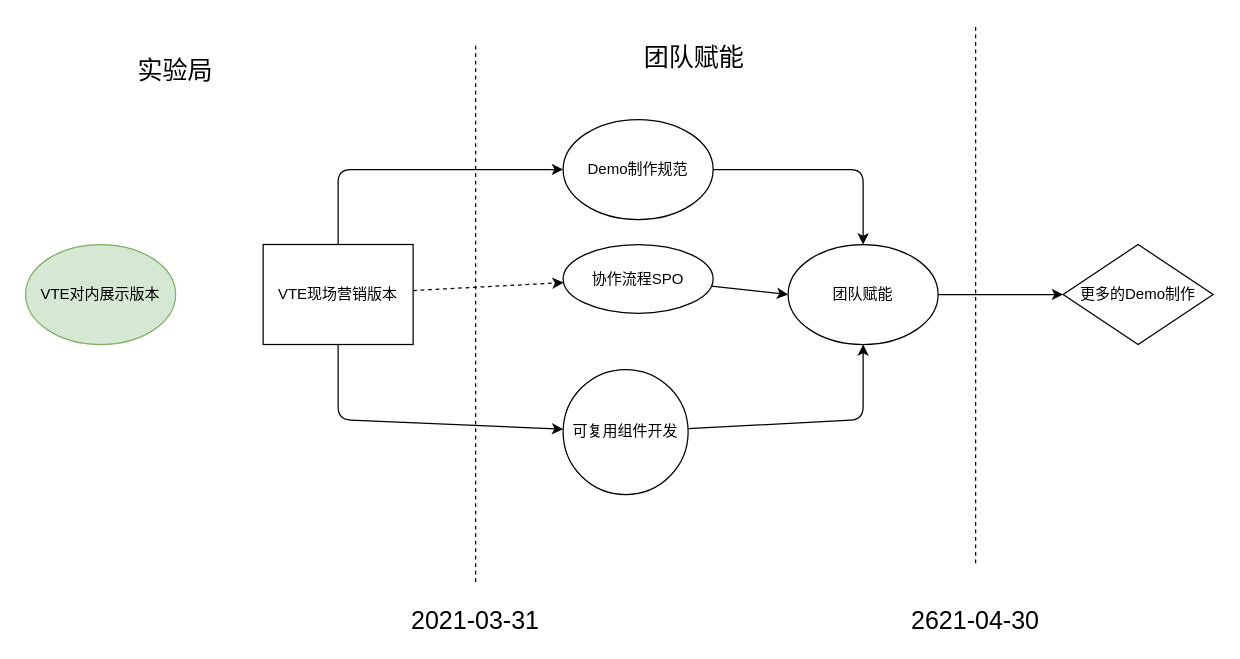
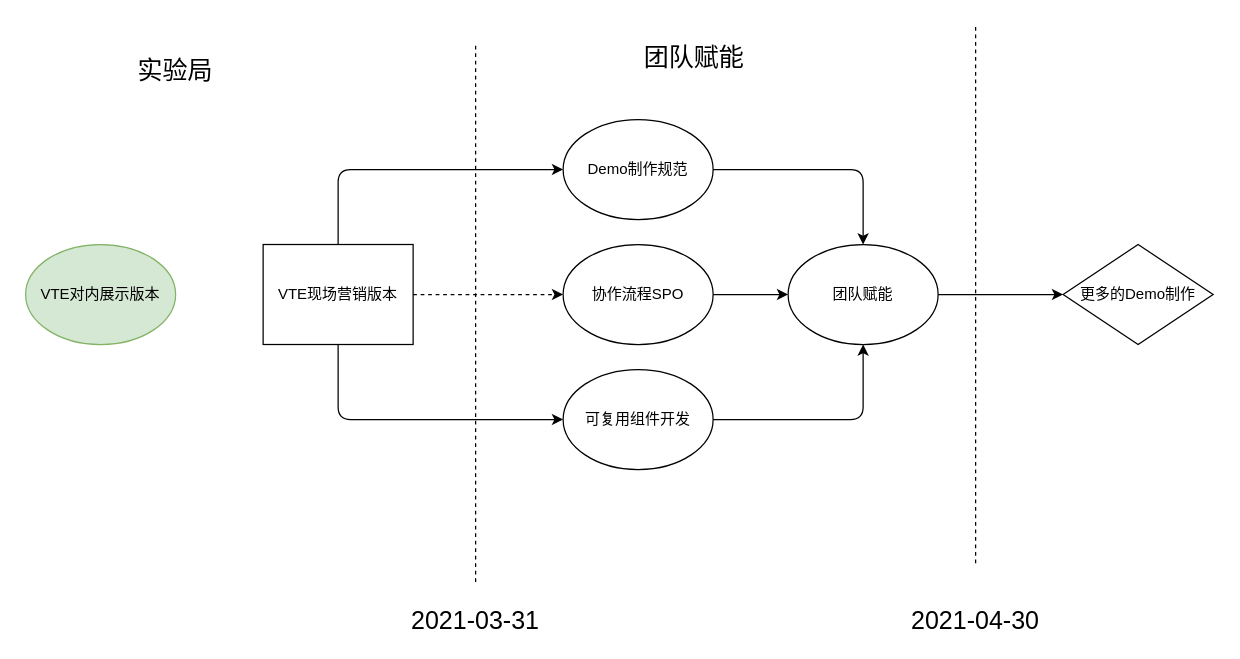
  <mxCell id="0" />
  <mxCell id="1" parent="0" />
  <mxCell id="2" value="VTE对内展示版本" style="ellipse;whiteSpace=wrap;html=1;fillColor=#d5e8d4;strokeColor=#82b366;" parent="1" vertex="1"><mxGeometry x="20" y="195" width="120" height="80" as="geometry" /></mxCell>
  <mxCell id="3" value="" style="endArrow=none;html=1;dashed=1;" parent="1" edge="1"><mxGeometry width="50" height="50" relative="1" as="geometry"><mxPoint x="380" y="465" as="sourcePoint" /><mxPoint x="380" y="35" as="targetPoint" /></mxGeometry></mxCell>
  <mxCell id="4" value="Demo制作规范" style="ellipse;whiteSpace=wrap;html=1;" parent="1" vertex="1"><mxGeometry x="450" y="95" width="120" height="80" as="geometry" /></mxCell>
- <mxCell id="5" value="可复用组件开发" style="ellipse;whiteSpace=wrap;html=1;" parent="1" vertex="1"><mxGeometry x="450" y="295" width="100" height="100" as="geometry" /></mxCell>
+ <mxCell id="5" value="可复用组件开发" style="ellipse;whiteSpace=wrap;html=1;" parent="1" vertex="1"><mxGeometry x="450" y="295" width="120" height="80" as="geometry" /></mxCell>
  <mxCell id="6" value="团队赋能" style="ellipse;whiteSpace=wrap;html=1;" parent="1" vertex="1"><mxGeometry x="630" y="195" width="120" height="80" as="geometry" /></mxCell>
  <mxCell id="7" value="更多的Demo制作" style="rhombus;whiteSpace=wrap;html=1;" parent="1" vertex="1"><mxGeometry x="850" y="195" width="120" height="80" as="geometry" /></mxCell>
  <mxCell id="8" value="VTE现场营销版本" style="whiteSpace=wrap;html=1;rounded=0;" parent="1" vertex="1"><mxGeometry x="210" y="195" width="120" height="80" as="geometry" /></mxCell>
  <mxCell id="9" value="" style="endArrow=classic;html=1;exitX=0.5;exitY=0;exitDx=0;exitDy=0;" parent="1" source="8" target="4" edge="1"><mxGeometry width="50" height="50" relative="1" as="geometry"><mxPoint x="500" y="245" as="sourcePoint" /><mxPoint x="550" y="195" as="targetPoint" /><Array as="points"><mxPoint x="270" y="135" /></Array></mxGeometry></mxCell>
  <mxCell id="10" value="" style="endArrow=classic;html=1;exitX=0.5;exitY=1;exitDx=0;exitDy=0;" parent="1" source="8" target="5" edge="1"><mxGeometry width="50" height="50" relative="1" as="geometry"><mxPoint x="500" y="245" as="sourcePoint" /><mxPoint x="550" y="195" as="targetPoint" /><Array as="points"><mxPoint x="270" y="335" /></Array></mxGeometry></mxCell>
  <mxCell id="11" value="" style="endArrow=classic;html=1;" parent="1" source="4" target="6" edge="1"><mxGeometry width="50" height="50" relative="1" as="geometry"><mxPoint x="500" y="245" as="sourcePoint" /><mxPoint x="550" y="195" as="targetPoint" /><Array as="points"><mxPoint x="690" y="135" /></Array></mxGeometry></mxCell>
  <mxCell id="12" value="" style="endArrow=classic;html=1;" parent="1" source="5" target="6" edge="1"><mxGeometry width="50" height="50" relative="1" as="geometry"><mxPoint x="500" y="245" as="sourcePoint" /><mxPoint x="550" y="195" as="targetPoint" /><Array as="points"><mxPoint x="690" y="335" /></Array></mxGeometry></mxCell>
  <mxCell id="13" value="" style="endArrow=classic;html=1;" parent="1" source="6" target="7" edge="1"><mxGeometry width="50" height="50" relative="1" as="geometry"><mxPoint x="970" y="205" as="sourcePoint" /><mxPoint x="1020" y="155" as="targetPoint" /></mxGeometry></mxCell>
- <mxCell id="14" value="协作流程SPO" style="ellipse;whiteSpace=wrap;html=1;" parent="1" vertex="1"><mxGeometry x="450" y="195" width="120" height="55" as="geometry" /></mxCell>
+ <mxCell id="14" value="协作流程SPO" style="ellipse;whiteSpace=wrap;html=1;" parent="1" vertex="1"><mxGeometry x="450" y="195" width="120" height="80" as="geometry" /></mxCell>
  <mxCell id="15" value="" style="endArrow=classic;html=1;entryX=0;entryY=0.5;entryDx=0;entryDy=0;" parent="1" source="14" target="6" edge="1"><mxGeometry width="50" height="50" relative="1" as="geometry"><mxPoint x="710" y="225" as="sourcePoint" /><mxPoint x="760" y="175" as="targetPoint" /></mxGeometry></mxCell>
  <mxCell id="16" value="" style="endArrow=classic;html=1;dashed=1;" parent="1" source="8" target="14" edge="1"><mxGeometry width="50" height="50" relative="1" as="geometry"><mxPoint x="710" y="225" as="sourcePoint" /><mxPoint x="760" y="175" as="targetPoint" /></mxGeometry></mxCell>
  <mxCell id="17" value="" style="endArrow=none;html=1;dashed=1;" parent="1" edge="1"><mxGeometry width="50" height="50" relative="1" as="geometry"><mxPoint x="780" y="450" as="sourcePoint" /><mxPoint x="780" y="20" as="targetPoint" /></mxGeometry></mxCell>
  <mxCell id="18" value="实验局" style="text;html=1;strokeColor=none;fillColor=none;align=center;verticalAlign=middle;whiteSpace=wrap;rounded=0;fontSize=20;" parent="1" vertex="1"><mxGeometry x="100" y="45" width="80" height="20" as="geometry" /></mxCell>
  <mxCell id="19" value="团队赋能" style="text;html=1;strokeColor=none;fillColor=none;align=center;verticalAlign=middle;whiteSpace=wrap;rounded=0;fontSize=20;" parent="1" vertex="1"><mxGeometry x="510" y="35" width="90" height="20" as="geometry" /></mxCell>
  <mxCell id="20" value="2021-03-31" style="text;html=1;strokeColor=none;fillColor=none;align=center;verticalAlign=middle;whiteSpace=wrap;rounded=0;fontSize=20;" parent="1" vertex="1"><mxGeometry x="320" y="485" width="120" height="20" as="geometry" /></mxCell>
- <mxCell id="21" value="2621-04-30" style="text;html=1;strokeColor=none;fillColor=none;align=center;verticalAlign=middle;whiteSpace=wrap;rounded=0;fontSize=20;" parent="1" vertex="1"><mxGeometry x="720" y="485" width="120" height="20" as="geometry" /></mxCell>
+ <mxCell id="21" value="2021-04-30" style="text;html=1;strokeColor=none;fillColor=none;align=center;verticalAlign=middle;whiteSpace=wrap;rounded=0;fontSize=20;" parent="1" vertex="1"><mxGeometry x="720" y="485" width="120" height="20" as="geometry" /></mxCell>
